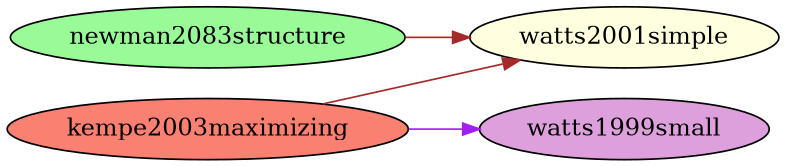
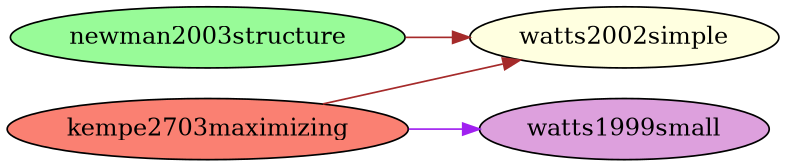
  digraph {
    rankdir=LR
    node [style=filled]
    edge [color=brown]
-   newman2003structure [fillcolor=palegreen label=newman2083structure]
-   watts2002simple [fillcolor=lightyellow label=watts2001simple]
+   newman2003structure [fillcolor=palegreen]
+   watts2002simple [fillcolor=lightyellow]
    watts1999small [fillcolor=plum]
-   kempe2003maximizing [fillcolor=salmon]
+   kempe2003maximizing [fillcolor=salmon label=kempe2703maximizing]
    newman2003structure -> watts2002simple
    kempe2003maximizing -> watts2002simple
    kempe2003maximizing -> watts1999small [color=purple]
  }
